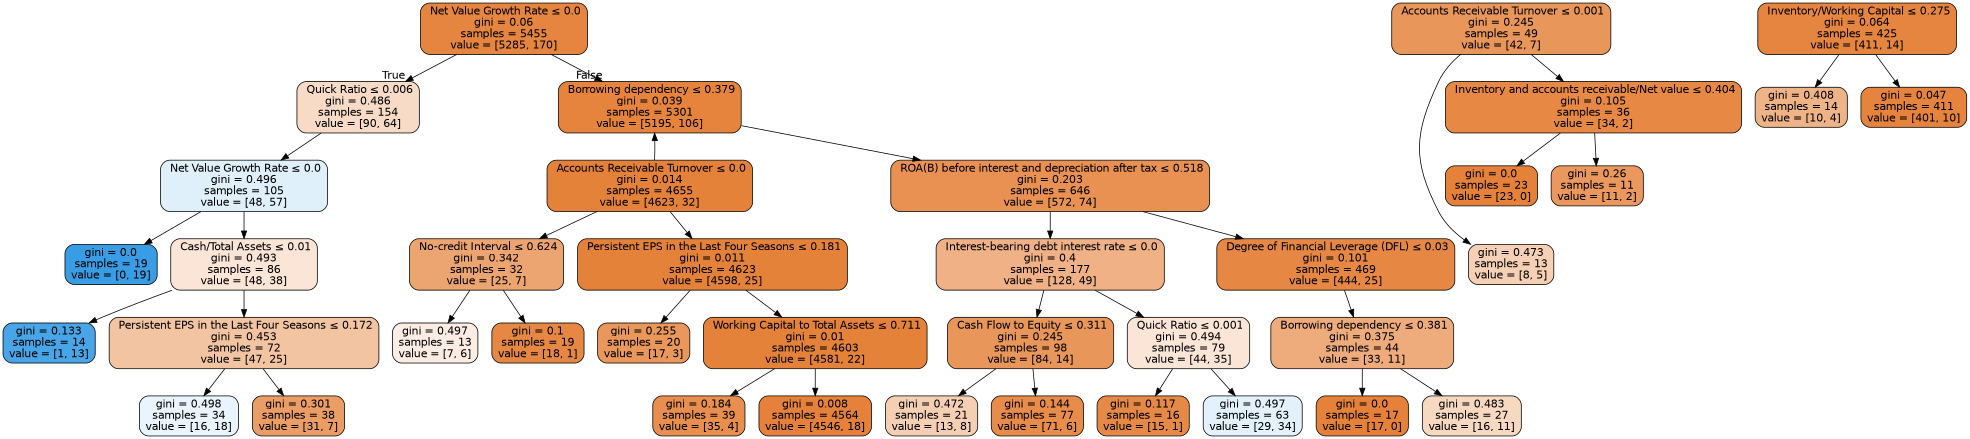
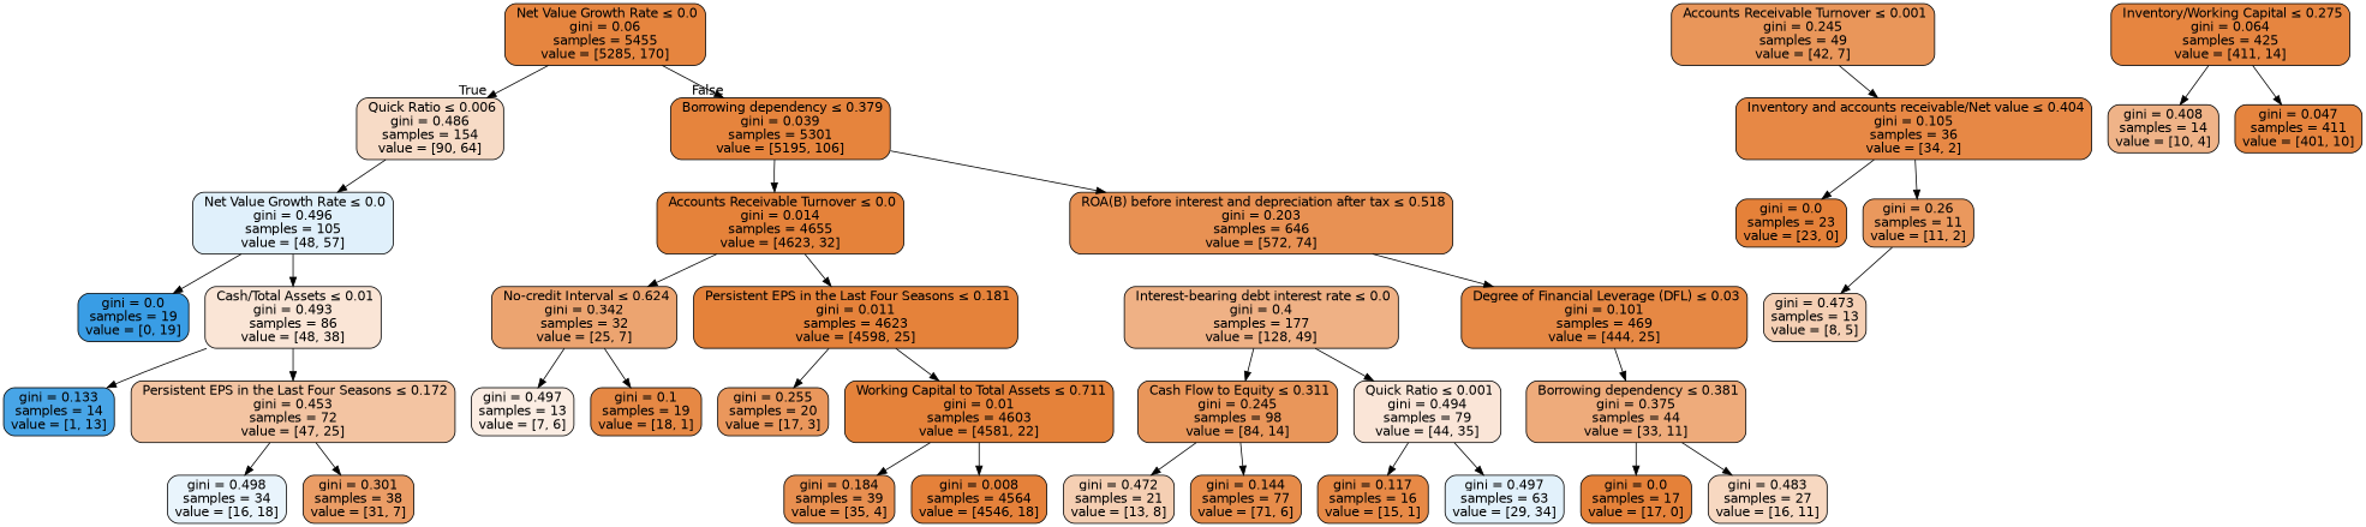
  digraph {
    node [color=black fillcolor="#e5823a" fontname=helvetica shape=box style="filled, rounded"]
    edge [fontname=helvetica]
    n1 [fillcolor="#e6853f" label=< Net Value Growth Rate &le; 0.0<br/>gini = 0.06<br/>samples = 5455<br/>value = [5285, 170]>]
    n2 [fillcolor="#f7dbc6" label=< Quick Ratio &le; 0.006<br/>gini = 0.486<br/>samples = 154<br/>value = [90, 64]>]
    n3 [fillcolor="#e6843d" label=< Borrowing dependency &le; 0.379<br/>gini = 0.039<br/>samples = 5301<br/>value = [5195, 106]>]
    n4 [fillcolor="#e0f0fb" label=< Net Value Growth Rate &le; 0.0<br/>gini = 0.496<br/>samples = 105<br/>value = [48, 57]>]
    n5 [label=< Accounts Receivable Turnover &le; 0.0<br/>gini = 0.014<br/>samples = 4655<br/>value = [4623, 32]>]
    n6 [fillcolor="#e89153" label=< ROA(B) before interest and depreciation after tax &le; 0.518<br/>gini = 0.203<br/>samples = 646<br/>value = [572, 74]>]
    n7 [fillcolor="#399de5" label=<gini = 0.0<br/>samples = 19<br/>value = [0, 19]>]
    n8 [fillcolor="#fae5d6" label=< Cash/Total Assets &le; 0.01<br/>gini = 0.493<br/>samples = 86<br/>value = [48, 38]>]
    n9 [fillcolor="#e9965a" label=< Accounts Receivable Turnover &le; 0.001<br/>gini = 0.245<br/>samples = 49<br/>value = [42, 7]>]
    n10 [fillcolor="#f5d0b5" label=<gini = 0.473<br/>samples = 13<br/>value = [8, 5]>]
    n11 [fillcolor="#e78845" label=< Inventory and accounts receivable/Net value &le; 0.404<br/>gini = 0.105<br/>samples = 36<br/>value = [34, 2]>]
    n12 [fillcolor="#48a5e7" label=<gini = 0.133<br/>samples = 14<br/>value = [1, 13]>]
    n13 [fillcolor="#f3c4a2" label=< Persistent EPS in the Last Four Seasons &le; 0.172<br/>gini = 0.453<br/>samples = 72<br/>value = [47, 25]>]
    n14 [fillcolor="#e9f4fc" label=<gini = 0.498<br/>samples = 34<br/>value = [16, 18]>]
    n15 [fillcolor="#eb9d66" label=<gini = 0.301<br/>samples = 38<br/>value = [31, 7]>]
    n16 [fillcolor="#e58139" label=<gini = 0.0<br/>samples = 23<br/>value = [23, 0]>]
    n17 [fillcolor="#ea985d" label=<gini = 0.26<br/>samples = 11<br/>value = [11, 2]>]
    n18 [fillcolor="#eca470" label=< No-credit Interval &le; 0.624<br/>gini = 0.342<br/>samples = 32<br/>value = [25, 7]>]
    n19 [label=< Persistent EPS in the Last Four Seasons &le; 0.181<br/>gini = 0.011<br/>samples = 4623<br/>value = [4598, 25]>]
    n20 [fillcolor="#efb185" label=< Interest-bearing debt interest rate &le; 0.0<br/>gini = 0.4<br/>samples = 177<br/>value = [128, 49]>]
    n21 [fillcolor="#e68844" label=< Degree of Financial Leverage (DFL) &le; 0.03<br/>gini = 0.101<br/>samples = 469<br/>value = [444, 25]>]
    n22 [fillcolor="#fbede3" label=<gini = 0.497<br/>samples = 13<br/>value = [7, 6]>]
    n23 [fillcolor="#e68844" label=<gini = 0.1<br/>samples = 19<br/>value = [18, 1]>]
    n24 [fillcolor="#ea975c" label=<gini = 0.255<br/>samples = 20<br/>value = [17, 3]>]
    n25 [label=< Working Capital to Total Assets &le; 0.711<br/>gini = 0.01<br/>samples = 4603<br/>value = [4581, 22]>]
    n26 [fillcolor="#e88f50" label=<gini = 0.184<br/>samples = 39<br/>value = [35, 4]>]
    n27 [fillcolor="#e5813a" label=<gini = 0.008<br/>samples = 4564<br/>value = [4546, 18]>]
    n28 [fillcolor="#e9965a" label=< Cash Flow to Equity &le; 0.311<br/>gini = 0.245<br/>samples = 98<br/>value = [84, 14]>]
    n29 [fillcolor="#fae5d7" label=< Quick Ratio &le; 0.001<br/>gini = 0.494<br/>samples = 79<br/>value = [44, 35]>]
    n30 [fillcolor="#eeab7b" label=< Borrowing dependency &le; 0.381<br/>gini = 0.375<br/>samples = 44<br/>value = [33, 11]>]
    n31 [fillcolor="#f5cfb3" label=<gini = 0.472<br/>samples = 21<br/>value = [13, 8]>]
    n32 [fillcolor="#e78c4a" label=<gini = 0.144<br/>samples = 77<br/>value = [71, 6]>]
    n33 [fillcolor="#e78946" label=<gini = 0.117<br/>samples = 16<br/>value = [15, 1]>]
    n34 [fillcolor="#e2f1fb" label=<gini = 0.497<br/>samples = 63<br/>value = [29, 34]>]
    n35 [fillcolor="#e68540" label=< Inventory/Working Capital &le; 0.275<br/>gini = 0.064<br/>samples = 425<br/>value = [411, 14]>]
    n36 [fillcolor="#efb388" label=<gini = 0.408<br/>samples = 14<br/>value = [10, 4]>]
    n37 [fillcolor="#e6843e" label=<gini = 0.047<br/>samples = 411<br/>value = [401, 10]>]
    n38 [fillcolor="#e58139" label=<gini = 0.0<br/>samples = 17<br/>value = [17, 0]>]
    n39 [fillcolor="#f7d8c1" label=<gini = 0.483<br/>samples = 27<br/>value = [16, 11]>]
    n1 -> n2 [headlabel=True labelangle=45 labeldistance=2.5]
    n1 -> n3 [headlabel=False labelangle=-45 labeldistance=2.5]
    n2 -> n4
-   n5 -> n3
+   n3 -> n5
    n3 -> n6
    n4 -> n7
    n4 -> n8
    n5 -> n18
    n5 -> n19
-   n6 -> n20
    n6 -> n21
    n8 -> n12
    n8 -> n13
-   n9 -> n10
+   n17 -> n10
    n9 -> n11
    n11 -> n16
    n11 -> n17
    n13 -> n14
    n13 -> n15
    n18 -> n22
    n18 -> n23
    n19 -> n24
    n19 -> n25
    n20 -> n28
    n20 -> n29
    n21 -> n30
    n25 -> n26
    n25 -> n27
    n28 -> n31
    n28 -> n32
    n29 -> n33
    n29 -> n34
    n30 -> n38
    n30 -> n39
    n35 -> n36
    n35 -> n37
  }
